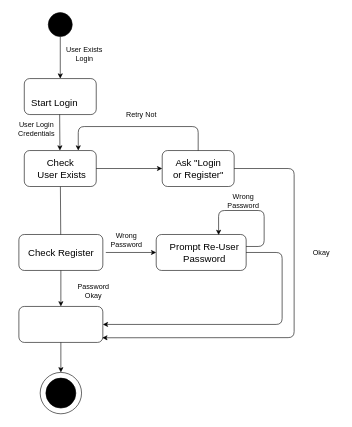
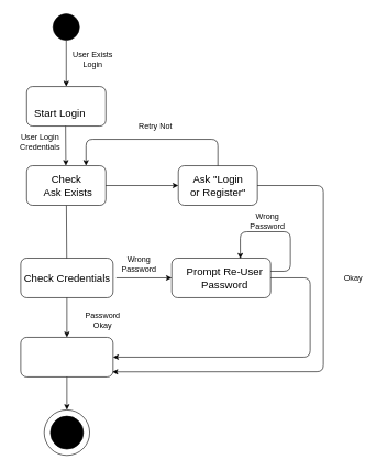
  <mxCell id="0" />
  <mxCell id="1" parent="0" />
  <mxCell id="2" value="" style="ellipse;whiteSpace=wrap;html=1;aspect=fixed;strokeColor=#050505;fillColor=#000000;" vertex="1" parent="1"><mxGeometry x="80" y="20" width="40" height="40" as="geometry" /></mxCell>
  <mxCell id="3" style="edgeStyle=none;html=1;fontSize=16;fontColor=#000000;strokeColor=#000000;" edge="1" parent="1" source="8" target="6"><mxGeometry relative="1" as="geometry"><mxPoint x="240" y="280" as="targetPoint" /></mxGeometry></mxCell>
  <mxCell id="4" value="" style="group" vertex="1" connectable="0" parent="1"><mxGeometry x="26" y="390" width="150" height="60" as="geometry" /></mxCell>
  <mxCell id="5" value="" style="rounded=1;whiteSpace=wrap;html=1;fillColor=#FFFFFF;strokeColor=#050505;" vertex="1" parent="4"><mxGeometry x="5" width="140" height="60" as="geometry" /></mxCell>
- <mxCell id="6" value="&lt;span style=&quot;font-size: 16px&quot;&gt;Check Register&lt;/span&gt;" style="text;html=1;align=center;verticalAlign=middle;resizable=0;points=[];autosize=1;strokeColor=none;fillColor=none;fontColor=#000000;" vertex="1" parent="4"><mxGeometry y="20" width="150" height="20" as="geometry" /></mxCell>
+ <mxCell id="6" value="&lt;span style=&quot;font-size: 16px&quot;&gt;Check Credentials&lt;/span&gt;" style="text;html=1;align=center;verticalAlign=middle;resizable=0;points=[];autosize=1;strokeColor=none;fillColor=none;fontColor=#000000;" vertex="1" parent="4"><mxGeometry y="20" width="150" height="20" as="geometry" /></mxCell>
  <mxCell id="7" value="" style="group" vertex="1" connectable="0" parent="1"><mxGeometry x="40" y="250" width="120" height="60" as="geometry" /></mxCell>
  <mxCell id="8" value="" style="rounded=1;whiteSpace=wrap;html=1;fillColor=#FFFFFF;strokeColor=#050505;" vertex="1" parent="7"><mxGeometry width="120" height="60" as="geometry" /></mxCell>
- <mxCell id="9" value="&lt;font style=&quot;font-size: 16px&quot;&gt;Check&lt;br&gt;&amp;nbsp;User Exists&lt;/font&gt;" style="text;html=1;align=center;verticalAlign=middle;resizable=0;points=[];autosize=1;strokeColor=none;fillColor=none;fontColor=#000000;" vertex="1" parent="7"><mxGeometry x="10" y="10" width="100" height="40" as="geometry" /></mxCell>
+ <mxCell id="9" value="&lt;font style=&quot;font-size: 16px&quot;&gt;Check&lt;br&gt;&amp;nbsp;Ask Exists&lt;/font&gt;" style="text;html=1;align=center;verticalAlign=middle;resizable=0;points=[];autosize=1;strokeColor=none;fillColor=none;fontColor=#000000;" vertex="1" parent="7"><mxGeometry x="10" y="10" width="100" height="40" as="geometry" /></mxCell>
  <mxCell id="10" value="" style="group" vertex="1" connectable="0" parent="1"><mxGeometry x="40" y="130" width="120" height="60" as="geometry" /></mxCell>
  <mxCell id="11" value="" style="rounded=1;whiteSpace=wrap;html=1;fillColor=#FFFFFF;strokeColor=#050505;" vertex="1" parent="10"><mxGeometry width="120" height="60" as="geometry" /></mxCell>
  <mxCell id="12" value="&lt;font style=&quot;font-size: 16px&quot;&gt;Start Login&lt;/font&gt;" style="text;html=1;align=center;verticalAlign=middle;resizable=0;points=[];autosize=1;strokeColor=none;fillColor=none;fontColor=#000000;" vertex="1" parent="10"><mxGeometry x="5" y="30" width="90" height="20" as="geometry" /></mxCell>
  <mxCell id="13" value="" style="group" vertex="1" connectable="0" parent="1"><mxGeometry x="100" y="75" width="80" height="30" as="geometry" /></mxCell>
  <mxCell id="14" style="edgeStyle=none;html=1;entryX=0.5;entryY=0;entryDx=0;entryDy=0;strokeColor=#000000;" edge="1" parent="13" source="2" target="11"><mxGeometry relative="1" as="geometry" /></mxCell>
  <mxCell id="15" value="&lt;font color=&quot;#080808&quot;&gt;User Exists&lt;br&gt;Login&lt;br&gt;&lt;/font&gt;" style="text;html=1;align=center;verticalAlign=middle;resizable=0;points=[];autosize=1;strokeColor=none;fillColor=none;" vertex="1" parent="13"><mxGeometry width="80" height="30" as="geometry" /></mxCell>
  <mxCell id="16" style="edgeStyle=none;html=1;fontSize=16;fontColor=#000000;strokeColor=#000000;entryX=0.5;entryY=0;entryDx=0;entryDy=0;" edge="1" parent="1" source="5" target="22"><mxGeometry relative="1" as="geometry"><mxPoint x="101" y="500" as="targetPoint" /></mxGeometry></mxCell>
  <mxCell id="17" value="" style="group" vertex="1" connectable="0" parent="1"><mxGeometry x="76" y="620" width="119" height="69" as="geometry" /></mxCell>
  <mxCell id="18" value="" style="ellipse;whiteSpace=wrap;html=1;aspect=fixed;strokeColor=#050505;fillColor=#000000;" vertex="1" parent="17"><mxGeometry y="9.5" width="50" height="50" as="geometry" /></mxCell>
  <mxCell id="19" value="" style="ellipse;whiteSpace=wrap;html=1;aspect=fixed;labelBackgroundColor=#000000;fontSize=16;fontColor=#000000;strokeColor=#050505;fillColor=none;" vertex="1" parent="17"><mxGeometry x="-9.5" width="69" height="69" as="geometry" /></mxCell>
  <mxCell id="20" value="&lt;font color=&quot;#080808&quot;&gt;Password&lt;br&gt;Okay&lt;br&gt;&lt;/font&gt;" style="text;html=1;align=center;verticalAlign=middle;resizable=0;points=[];autosize=1;strokeColor=none;fillColor=none;" vertex="1" parent="1"><mxGeometry x="115" y="470" width="80" height="30" as="geometry" /></mxCell>
  <mxCell id="21" value="" style="group" vertex="1" connectable="0" parent="1"><mxGeometry x="26" y="510" width="150" height="60" as="geometry" /></mxCell>
  <mxCell id="22" value="" style="rounded=1;whiteSpace=wrap;html=1;fillColor=#FFFFFF;strokeColor=#050505;" vertex="1" parent="21"><mxGeometry x="5" width="140" height="60" as="geometry" /></mxCell>
  <mxCell id="23" style="edgeStyle=none;html=1;entryX=0.5;entryY=0;entryDx=0;entryDy=0;fontSize=16;fontColor=#000000;strokeColor=#000000;" edge="1" parent="1" source="22" target="19"><mxGeometry relative="1" as="geometry" /></mxCell>
  <mxCell id="24" value="" style="group" vertex="1" connectable="0" parent="1"><mxGeometry x="270" y="250" width="125" height="60" as="geometry" /></mxCell>
  <mxCell id="25" value="" style="rounded=1;whiteSpace=wrap;html=1;fillColor=#FFFFFF;strokeColor=#050505;" vertex="1" parent="24"><mxGeometry width="120" height="60" as="geometry" /></mxCell>
  <mxCell id="26" value="&lt;span style=&quot;font-size: 16px&quot;&gt;Ask &quot;Login &lt;br&gt;or Register&quot;&lt;br&gt;&lt;/span&gt;" style="text;html=1;align=center;verticalAlign=middle;resizable=0;points=[];autosize=1;strokeColor=none;fillColor=none;fontColor=#000000;" vertex="1" parent="24"><mxGeometry x="10" y="10" width="100" height="40" as="geometry" /></mxCell>
  <mxCell id="27" style="edgeStyle=none;html=1;fontSize=16;fontColor=#000000;strokeColor=#000000;" edge="1" parent="1" source="8"><mxGeometry relative="1" as="geometry"><mxPoint x="270" y="280" as="targetPoint" /></mxGeometry></mxCell>
  <mxCell id="28" style="edgeStyle=none;html=1;entryX=0.993;entryY=0.871;entryDx=0;entryDy=0;fontSize=16;fontColor=#000000;strokeColor=#000000;entryPerimeter=0;" edge="1" parent="1" source="25" target="22"><mxGeometry relative="1" as="geometry"><Array as="points"><mxPoint x="490" y="280" /><mxPoint x="490" y="562" /></Array></mxGeometry></mxCell>
  <mxCell id="29" value="&lt;font color=&quot;#080808&quot;&gt;Okay&lt;br&gt;&lt;/font&gt;" style="text;html=1;align=center;verticalAlign=middle;resizable=0;points=[];autosize=1;strokeColor=none;fillColor=none;" vertex="1" parent="1"><mxGeometry x="505" y="410" width="60" height="20" as="geometry" /></mxCell>
  <mxCell id="30" value="" style="group" vertex="1" connectable="0" parent="1"><mxGeometry x="260" y="390" width="150" height="60" as="geometry" /></mxCell>
  <mxCell id="31" value="" style="rounded=1;whiteSpace=wrap;html=1;fillColor=#FFFFFF;strokeColor=#050505;" vertex="1" parent="30"><mxGeometry width="150" height="60" as="geometry" /></mxCell>
  <mxCell id="32" value="&lt;span style=&quot;font-size: 16px&quot;&gt;Prompt Re-User &lt;br&gt;Password&lt;br&gt;&lt;/span&gt;" style="text;html=1;align=center;verticalAlign=middle;resizable=0;points=[];autosize=1;strokeColor=none;fillColor=none;fontColor=#000000;" vertex="1" parent="30"><mxGeometry x="10" y="10" width="140" height="40" as="geometry" /></mxCell>
  <mxCell id="33" style="edgeStyle=none;html=1;fontSize=16;fontColor=#000000;strokeColor=#000000;entryX=0;entryY=0.5;entryDx=0;entryDy=0;" edge="1" parent="1" source="6" target="31"><mxGeometry relative="1" as="geometry"><mxPoint x="240" y="420" as="targetPoint" /></mxGeometry></mxCell>
  <mxCell id="34" value="&lt;font color=&quot;#080808&quot;&gt;Wrong &lt;br&gt;Password&lt;br&gt;&lt;/font&gt;" style="text;html=1;align=center;verticalAlign=middle;resizable=0;points=[];autosize=1;strokeColor=none;fillColor=none;" vertex="1" parent="1"><mxGeometry x="175" y="385" width="70" height="30" as="geometry" /></mxCell>
  <mxCell id="35" style="edgeStyle=none;html=1;entryX=1;entryY=0.5;entryDx=0;entryDy=0;fontSize=16;fontColor=#000000;strokeColor=#000000;" edge="1" parent="1" source="32" target="22"><mxGeometry relative="1" as="geometry"><Array as="points"><mxPoint x="470" y="420" /><mxPoint x="470" y="540" /></Array></mxGeometry></mxCell>
  <mxCell id="36" style="edgeStyle=none;html=1;entryX=0.5;entryY=0;entryDx=0;entryDy=0;strokeColor=#000000;" edge="1" parent="1"><mxGeometry relative="1" as="geometry"><mxPoint x="99" y="190" as="sourcePoint" /><mxPoint x="99.43" y="250" as="targetPoint" /></mxGeometry></mxCell>
  <mxCell id="37" value="&lt;font color=&quot;#080808&quot;&gt;User Login&lt;br&gt;Credentials&lt;br&gt;&lt;/font&gt;" style="text;html=1;align=center;verticalAlign=middle;resizable=0;points=[];autosize=1;strokeColor=none;fillColor=none;" vertex="1" parent="1"><mxGeometry x="20" y="200" width="80" height="30" as="geometry" /></mxCell>
  <mxCell id="38" style="edgeStyle=none;html=1;entryX=0.75;entryY=0;entryDx=0;entryDy=0;fontSize=16;fontColor=#000000;strokeColor=#000000;" edge="1" parent="1" target="8"><mxGeometry relative="1" as="geometry"><mxPoint x="330" y="250" as="sourcePoint" /><Array as="points"><mxPoint x="330" y="210" /><mxPoint x="130" y="210" /></Array></mxGeometry></mxCell>
  <mxCell id="39" value="&lt;font color=&quot;#080808&quot;&gt;Retry Not&lt;br&gt;&lt;/font&gt;" style="text;html=1;align=center;verticalAlign=middle;resizable=0;points=[];autosize=1;strokeColor=none;fillColor=none;" vertex="1" parent="1"><mxGeometry x="195" y="180" width="80" height="20" as="geometry" /></mxCell>
  <mxCell id="40" style="edgeStyle=none;html=1;fontSize=16;fontColor=#000000;strokeColor=#000000;entryX=0.694;entryY=0.014;entryDx=0;entryDy=0;entryPerimeter=0;" edge="1" parent="1" target="31"><mxGeometry relative="1" as="geometry"><mxPoint x="494" y="410" as="targetPoint" /><mxPoint x="410" y="410" as="sourcePoint" /><Array as="points"><mxPoint x="440" y="410" /><mxPoint x="440" y="350" /><mxPoint x="364" y="350" /></Array></mxGeometry></mxCell>
  <mxCell id="41" value="&lt;font color=&quot;#080808&quot;&gt;Wrong &lt;br&gt;Password&lt;br&gt;&lt;/font&gt;" style="text;html=1;align=center;verticalAlign=middle;resizable=0;points=[];autosize=1;strokeColor=none;fillColor=none;" vertex="1" parent="1"><mxGeometry x="370" y="320" width="70" height="30" as="geometry" /></mxCell>
